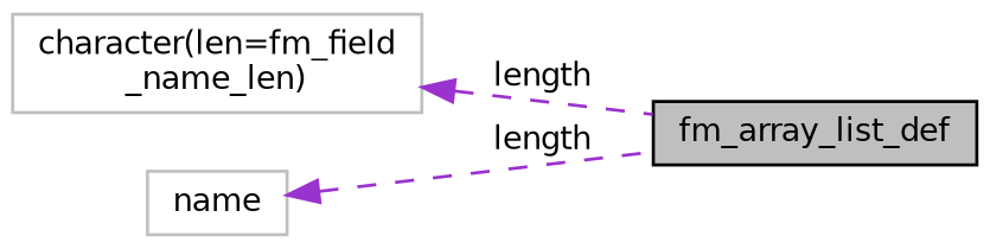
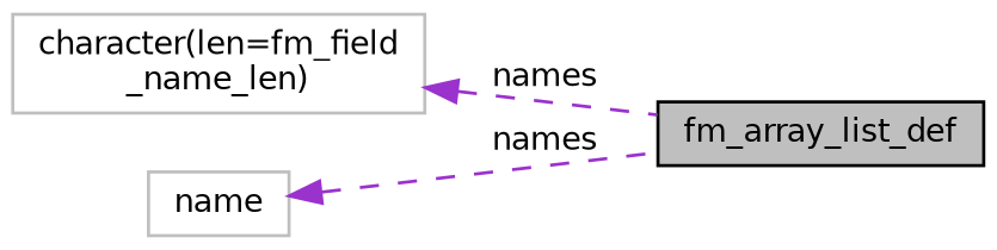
  digraph {
    rankdir=LR
    node [color=grey75 fillcolor=white fontname=Helvetica fontsize=10 shape=record style=filled]
    edge [color=darkorchid3 dir=back fontname=Helvetica fontsize=10 labelfontname=Helvetica labelfontsize=10 style=dashed]
    n1 [color=black fillcolor=grey75 fontcolor=black height=0.2 label=fm_array_list_def width=0.4]
    n2 [height=0.2 label="character(len=fm_field\l_name_len)" width=0.4]
    n3 [height=0.2 label=name width=0.4]
-   n2 -> n1 [label=" length"]
-   n3 -> n1 [label=" length"]
+   n2 -> n1 [label=" names"]
+   n3 -> n1 [label=" names"]
  }
